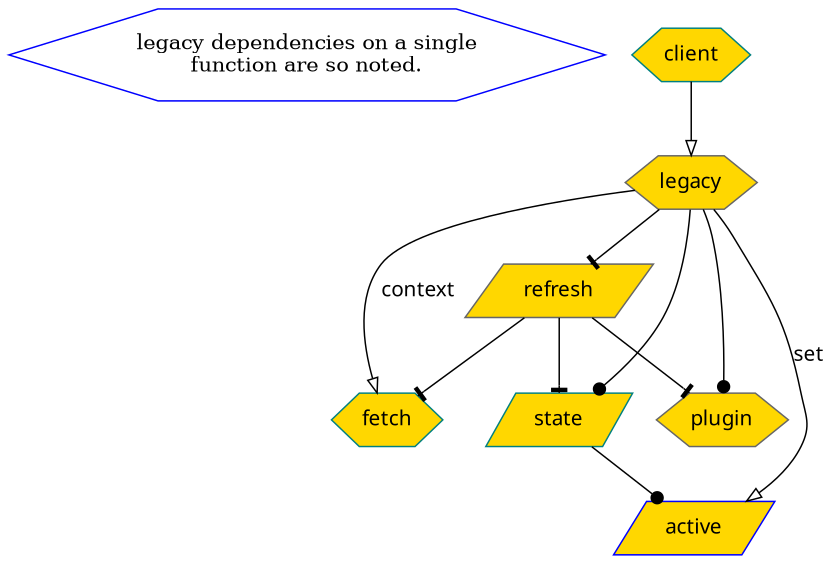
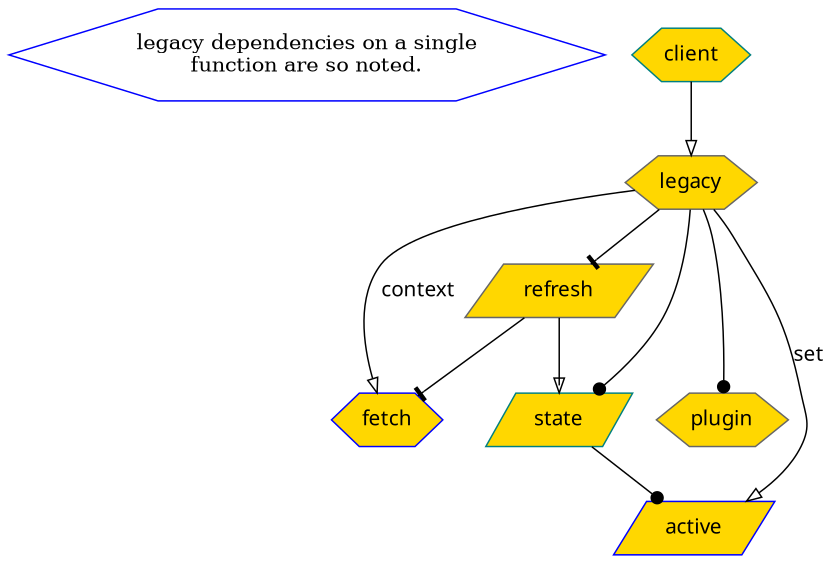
  digraph {
    node [color=gray40 shape=hexagon fillcolor=gold fontname=Monaco style=filled]
    edge [arrowhead=tee fontname=Monaco]
    "legacy dependencies on a single\nfunction are so noted." [color=blue fillcolor="" fontname="" style=""]
    legacy
    client [color=teal]
-   fetch [color=teal]
+   fetch [color=blue]
    plugin
    state [color=teal shape=parallelogram]
    active [color=blue shape=parallelogram]
    refresh [shape=parallelogram]
    legacy -> fetch [arrowhead=onormal label=context]
    legacy -> plugin [arrowhead=dot]
    legacy -> state [arrowhead=dot]
    legacy -> active [arrowhead=onormal label=set]
    legacy -> refresh
    client -> legacy [arrowhead=onormal]
    state -> active [arrowhead=dot]
    refresh -> fetch
-   refresh -> plugin
-   refresh -> state
+   refresh -> state [arrowhead=onormal]
  }
